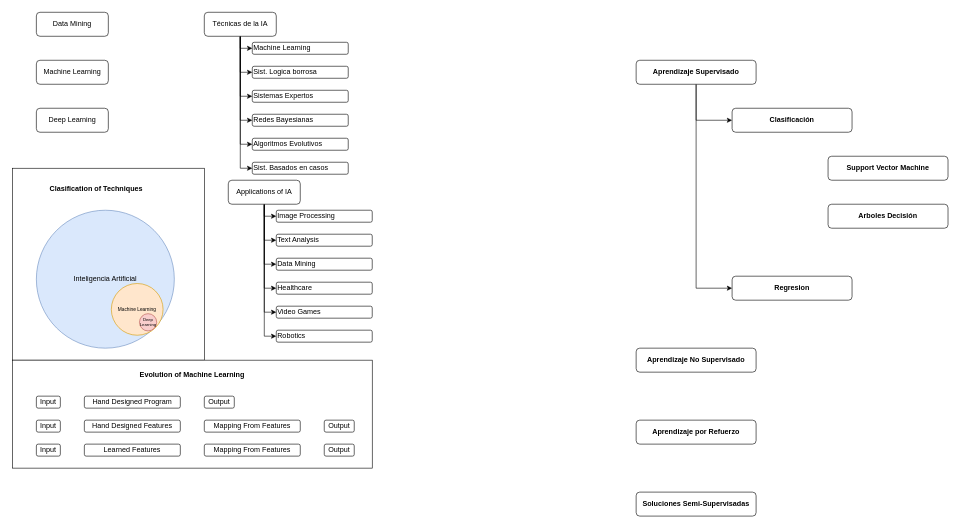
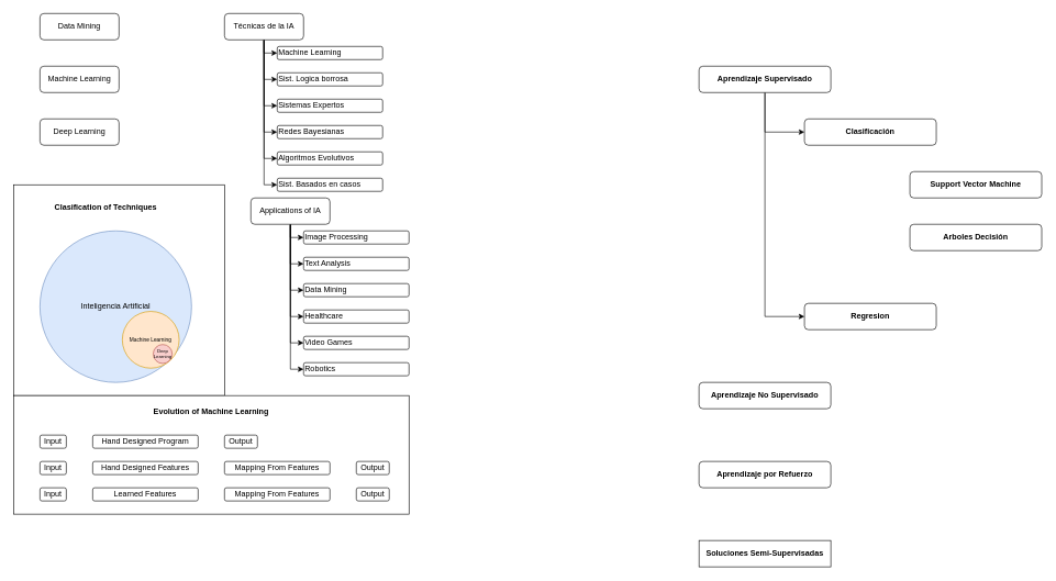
  <mxCell id="0" />
  <mxCell id="1" parent="0" />
  <mxCell id="2" value="Data Mining" style="rounded=1;whiteSpace=wrap;html=1;" vertex="1" parent="1"><mxGeometry x="60" y="20" width="120" height="40" as="geometry" /></mxCell>
  <mxCell id="3" value="Machine Learning" style="rounded=1;whiteSpace=wrap;html=1;" vertex="1" parent="1"><mxGeometry x="60" y="100" width="120" height="40" as="geometry" /></mxCell>
  <mxCell id="4" value="Deep Learning" style="rounded=1;whiteSpace=wrap;html=1;" vertex="1" parent="1"><mxGeometry x="60" y="180" width="120" height="40" as="geometry" /></mxCell>
  <mxCell id="5" style="edgeStyle=orthogonalEdgeStyle;rounded=0;orthogonalLoop=1;jettySize=auto;html=1;exitX=0.5;exitY=1;exitDx=0;exitDy=0;entryX=0;entryY=0.5;entryDx=0;entryDy=0;" edge="1" parent="1" source="11" target="12"><mxGeometry relative="1" as="geometry"><Array as="points"><mxPoint x="400" y="80" /></Array></mxGeometry></mxCell>
  <mxCell id="6" style="edgeStyle=orthogonalEdgeStyle;rounded=0;orthogonalLoop=1;jettySize=auto;html=1;exitX=0.5;exitY=1;exitDx=0;exitDy=0;entryX=0;entryY=0.5;entryDx=0;entryDy=0;" edge="1" parent="1" source="11" target="13"><mxGeometry relative="1" as="geometry" /></mxCell>
  <mxCell id="7" style="edgeStyle=orthogonalEdgeStyle;rounded=0;orthogonalLoop=1;jettySize=auto;html=1;exitX=0.5;exitY=1;exitDx=0;exitDy=0;entryX=0;entryY=0.5;entryDx=0;entryDy=0;" edge="1" parent="1" source="11" target="14"><mxGeometry relative="1" as="geometry" /></mxCell>
  <mxCell id="8" style="edgeStyle=orthogonalEdgeStyle;rounded=0;orthogonalLoop=1;jettySize=auto;html=1;exitX=0.5;exitY=1;exitDx=0;exitDy=0;entryX=0;entryY=0.5;entryDx=0;entryDy=0;" edge="1" parent="1" source="11" target="15"><mxGeometry relative="1" as="geometry" /></mxCell>
  <mxCell id="9" style="edgeStyle=orthogonalEdgeStyle;rounded=0;orthogonalLoop=1;jettySize=auto;html=1;exitX=0.5;exitY=1;exitDx=0;exitDy=0;entryX=0;entryY=0.5;entryDx=0;entryDy=0;" edge="1" parent="1" source="11" target="16"><mxGeometry relative="1" as="geometry" /></mxCell>
  <mxCell id="10" style="edgeStyle=orthogonalEdgeStyle;rounded=0;orthogonalLoop=1;jettySize=auto;html=1;exitX=0.5;exitY=1;exitDx=0;exitDy=0;entryX=0;entryY=0.5;entryDx=0;entryDy=0;" edge="1" parent="1" source="11" target="17"><mxGeometry relative="1" as="geometry" /></mxCell>
  <mxCell id="11" value="Técnicas de la IA" style="rounded=1;whiteSpace=wrap;html=1;" vertex="1" parent="1"><mxGeometry x="340" y="20" width="120" height="40" as="geometry" /></mxCell>
  <mxCell id="12" value="Machine Learning" style="rounded=1;whiteSpace=wrap;html=1;align=left;" vertex="1" parent="1"><mxGeometry x="420" y="70" width="160" height="20" as="geometry" /></mxCell>
  <mxCell id="13" value="Sist. Logica borrosa" style="rounded=1;whiteSpace=wrap;html=1;align=left;" vertex="1" parent="1"><mxGeometry x="420" y="110" width="160" height="20" as="geometry" /></mxCell>
  <mxCell id="14" value="Sistemas Expertos" style="rounded=1;whiteSpace=wrap;html=1;align=left;" vertex="1" parent="1"><mxGeometry x="420" y="150" width="160" height="20" as="geometry" /></mxCell>
  <mxCell id="15" value="Redes Bayesianas" style="rounded=1;whiteSpace=wrap;html=1;align=left;" vertex="1" parent="1"><mxGeometry x="420" y="190" width="160" height="20" as="geometry" /></mxCell>
  <mxCell id="16" value="Algoritmos Evolutivos" style="rounded=1;whiteSpace=wrap;html=1;align=left;" vertex="1" parent="1"><mxGeometry x="420" y="230" width="160" height="20" as="geometry" /></mxCell>
  <mxCell id="17" value="Sist. Basados en casos" style="rounded=1;whiteSpace=wrap;html=1;align=left;" vertex="1" parent="1"><mxGeometry x="420" y="270" width="160" height="20" as="geometry" /></mxCell>
  <mxCell id="18" value="" style="group" vertex="1" connectable="0" parent="1"><mxGeometry y="290" width="320" height="310" as="geometry" x="20" /></mxCell>
  <mxCell id="19" value="" style="group" vertex="1" connectable="0" parent="18"><mxGeometry x="40" y="60" width="280" height="250" as="geometry" /></mxCell>
  <mxCell id="20" value="" style="rounded=0;whiteSpace=wrap;html=1;fontSize=12;" vertex="1" parent="19"><mxGeometry x="-40" y="-70" width="320" height="320" as="geometry" /></mxCell>
  <mxCell id="21" value="Inteligencia Artificial" style="ellipse;whiteSpace=wrap;html=1;aspect=fixed;align=center;labelPosition=center;verticalLabelPosition=middle;verticalAlign=middle;fillColor=#dae8fc;strokeColor=#6c8ebf;" vertex="1" parent="19"><mxGeometry width="230" height="230" as="geometry" /></mxCell>
  <mxCell id="22" value="Machine Learning" style="ellipse;whiteSpace=wrap;html=1;aspect=fixed;align=center;labelPosition=center;verticalLabelPosition=middle;verticalAlign=middle;fontSize=8;fillColor=#ffe6cc;strokeColor=#d79b00;" vertex="1" parent="19"><mxGeometry x="125" y="122.188" width="86.25" height="86.25" as="geometry" /></mxCell>
  <mxCell id="23" value="Deep Learning" style="ellipse;whiteSpace=wrap;html=1;aspect=fixed;fontSize=7;fillColor=#f8cecc;strokeColor=#b85450;" vertex="1" parent="19"><mxGeometry x="171.875" y="172.5" width="28.75" height="28.75" as="geometry" /></mxCell>
  <mxCell id="24" value="Clasification of Techniques" style="text;html=1;strokeColor=none;fillColor=none;align=center;verticalAlign=middle;whiteSpace=wrap;rounded=0;fontSize=12;fontStyle=1" vertex="1" parent="18"><mxGeometry width="280" height="50" as="geometry" /></mxCell>
  <mxCell id="25" value="" style="group" vertex="1" connectable="0" parent="1"><mxGeometry y="600" width="600" height="180" as="geometry" x="20" /></mxCell>
  <mxCell id="26" value="" style="rounded=0;whiteSpace=wrap;html=1;fontSize=12;" vertex="1" parent="25"><mxGeometry width="600" height="180" as="geometry" /></mxCell>
  <mxCell id="27" value="Output" style="rounded=1;whiteSpace=wrap;html=1;fontSize=12;" vertex="1" parent="25"><mxGeometry x="320" y="60" width="50" height="20" as="geometry" /></mxCell>
  <mxCell id="28" value="Input" style="rounded=1;whiteSpace=wrap;html=1;fontSize=12;" vertex="1" parent="25"><mxGeometry x="40" y="60" width="40" height="20" as="geometry" /></mxCell>
  <mxCell id="29" value="Hand Designed Program" style="rounded=1;whiteSpace=wrap;html=1;fontSize=12;" vertex="1" parent="25"><mxGeometry x="120" y="60" width="160" height="20" as="geometry" /></mxCell>
  <mxCell id="30" value="Input" style="rounded=1;whiteSpace=wrap;html=1;fontSize=12;" vertex="1" parent="25"><mxGeometry x="40" y="100" width="40" height="20" as="geometry" /></mxCell>
  <mxCell id="31" value="Hand Designed Features" style="rounded=1;whiteSpace=wrap;html=1;fontSize=12;" vertex="1" parent="25"><mxGeometry x="120" y="100" width="160" height="20" as="geometry" /></mxCell>
  <mxCell id="32" value="Mapping From Features" style="rounded=1;whiteSpace=wrap;html=1;fontSize=12;" vertex="1" parent="25"><mxGeometry x="320" y="100" width="160" height="20" as="geometry" /></mxCell>
  <mxCell id="33" value="Output" style="rounded=1;whiteSpace=wrap;html=1;fontSize=12;" vertex="1" parent="25"><mxGeometry x="520" y="100" width="50" height="20" as="geometry" /></mxCell>
  <mxCell id="34" value="Input" style="rounded=1;whiteSpace=wrap;html=1;fontSize=12;" vertex="1" parent="25"><mxGeometry x="40" y="140" width="40" height="20" as="geometry" /></mxCell>
  <mxCell id="35" value="Learned Features" style="rounded=1;whiteSpace=wrap;html=1;fontSize=12;" vertex="1" parent="25"><mxGeometry x="120" y="140" width="160" height="20" as="geometry" /></mxCell>
  <mxCell id="36" value="Mapping From Features" style="rounded=1;whiteSpace=wrap;html=1;fontSize=12;" vertex="1" parent="25"><mxGeometry x="320" y="140" width="160" height="20" as="geometry" /></mxCell>
  <mxCell id="37" value="Output" style="rounded=1;whiteSpace=wrap;html=1;fontSize=12;" vertex="1" parent="25"><mxGeometry x="520" y="140" width="50" height="20" as="geometry" /></mxCell>
  <mxCell id="38" value="Evolution of Machine Learning" style="text;html=1;strokeColor=none;fillColor=none;align=center;verticalAlign=middle;whiteSpace=wrap;rounded=0;fontSize=12;fontStyle=1" vertex="1" parent="25"><mxGeometry x="40" width="520" height="50" as="geometry" /></mxCell>
  <mxCell id="39" style="edgeStyle=orthogonalEdgeStyle;rounded=0;orthogonalLoop=1;jettySize=auto;html=1;exitX=0.5;exitY=1;exitDx=0;exitDy=0;entryX=0;entryY=0.5;entryDx=0;entryDy=0;" edge="1" parent="1" source="45" target="46"><mxGeometry relative="1" as="geometry"><Array as="points"><mxPoint x="440" y="360" /></Array></mxGeometry></mxCell>
  <mxCell id="40" style="edgeStyle=orthogonalEdgeStyle;rounded=0;orthogonalLoop=1;jettySize=auto;html=1;exitX=0.5;exitY=1;exitDx=0;exitDy=0;entryX=0;entryY=0.5;entryDx=0;entryDy=0;" edge="1" parent="1" source="45" target="47"><mxGeometry relative="1" as="geometry" /></mxCell>
  <mxCell id="41" style="edgeStyle=orthogonalEdgeStyle;rounded=0;orthogonalLoop=1;jettySize=auto;html=1;exitX=0.5;exitY=1;exitDx=0;exitDy=0;entryX=0;entryY=0.5;entryDx=0;entryDy=0;" edge="1" parent="1" source="45" target="48"><mxGeometry relative="1" as="geometry" /></mxCell>
  <mxCell id="42" style="edgeStyle=orthogonalEdgeStyle;rounded=0;orthogonalLoop=1;jettySize=auto;html=1;exitX=0.5;exitY=1;exitDx=0;exitDy=0;entryX=0;entryY=0.5;entryDx=0;entryDy=0;" edge="1" parent="1" source="45" target="49"><mxGeometry relative="1" as="geometry" /></mxCell>
  <mxCell id="43" style="edgeStyle=orthogonalEdgeStyle;rounded=0;orthogonalLoop=1;jettySize=auto;html=1;exitX=0.5;exitY=1;exitDx=0;exitDy=0;entryX=0;entryY=0.5;entryDx=0;entryDy=0;" edge="1" parent="1" source="45" target="50"><mxGeometry relative="1" as="geometry" /></mxCell>
  <mxCell id="44" style="edgeStyle=orthogonalEdgeStyle;rounded=0;orthogonalLoop=1;jettySize=auto;html=1;exitX=0.5;exitY=1;exitDx=0;exitDy=0;entryX=0;entryY=0.5;entryDx=0;entryDy=0;" edge="1" parent="1" source="45" target="51"><mxGeometry relative="1" as="geometry" /></mxCell>
  <mxCell id="45" value="Applications of IA" style="rounded=1;whiteSpace=wrap;html=1;" vertex="1" parent="1"><mxGeometry x="380" y="300" width="120" height="40" as="geometry" /></mxCell>
  <mxCell id="46" value="Image Processing" style="rounded=1;whiteSpace=wrap;html=1;align=left;" vertex="1" parent="1"><mxGeometry x="460" y="350" width="160" height="20" as="geometry" /></mxCell>
  <mxCell id="47" value="Text Analysis" style="rounded=1;whiteSpace=wrap;html=1;align=left;" vertex="1" parent="1"><mxGeometry x="460" y="390" width="160" height="20" as="geometry" /></mxCell>
  <mxCell id="48" value="Data Mining" style="rounded=1;whiteSpace=wrap;html=1;align=left;" vertex="1" parent="1"><mxGeometry x="460" y="430" width="160" height="20" as="geometry" /></mxCell>
  <mxCell id="49" value="Healthcare" style="rounded=1;whiteSpace=wrap;html=1;align=left;" vertex="1" parent="1"><mxGeometry x="460" y="470" width="160" height="20" as="geometry" /></mxCell>
  <mxCell id="50" value="Video Games" style="rounded=1;whiteSpace=wrap;html=1;align=left;" vertex="1" parent="1"><mxGeometry x="460" y="510" width="160" height="20" as="geometry" /></mxCell>
  <mxCell id="51" value="Robotics" style="rounded=1;whiteSpace=wrap;html=1;align=left;" vertex="1" parent="1"><mxGeometry x="460" y="550" width="160" height="20" as="geometry" /></mxCell>
  <mxCell id="52" style="edgeStyle=orthogonalEdgeStyle;rounded=0;orthogonalLoop=1;jettySize=auto;html=1;exitX=0.5;exitY=1;exitDx=0;exitDy=0;entryX=0;entryY=0.5;entryDx=0;entryDy=0;fontSize=12;" edge="1" parent="1" source="54" target="58"><mxGeometry relative="1" as="geometry" /></mxCell>
  <mxCell id="53" style="edgeStyle=orthogonalEdgeStyle;rounded=0;orthogonalLoop=1;jettySize=auto;html=1;exitX=0.5;exitY=1;exitDx=0;exitDy=0;entryX=0;entryY=0.5;entryDx=0;entryDy=0;fontSize=12;" edge="1" parent="1" source="54" target="59"><mxGeometry relative="1" as="geometry" /></mxCell>
  <mxCell id="54" value="Aprendizaje Supervisado" style="rounded=1;whiteSpace=wrap;html=1;fontSize=12;fontStyle=1" vertex="1" parent="1"><mxGeometry x="1060" y="100" width="200" height="40" as="geometry" /></mxCell>
  <mxCell id="55" value="Aprendizaje No Supervisado" style="rounded=1;whiteSpace=wrap;html=1;fontSize=12;fontStyle=1" vertex="1" parent="1"><mxGeometry x="1060" y="580" width="200" height="40" as="geometry" /></mxCell>
  <mxCell id="56" value="Aprendizaje por Refuerzo" style="rounded=1;whiteSpace=wrap;html=1;fontSize=12;fontStyle=1" vertex="1" parent="1"><mxGeometry x="1060" y="700" width="200" height="40" as="geometry" /></mxCell>
- <mxCell id="57" value="Soluciones Semi-Supervisadas" style="rounded=1;whiteSpace=wrap;html=1;fontSize=12;fontStyle=1" vertex="1" parent="1"><mxGeometry x="1060" y="820" width="200" height="40" as="geometry" /></mxCell>
+ <mxCell id="57" value="Soluciones Semi-Supervisadas" style="whiteSpace=wrap;html=1;fontSize=12;fontStyle=1;rounded=0;" vertex="1" parent="1"><mxGeometry x="1060" y="820" width="200" height="40" as="geometry" /></mxCell>
  <mxCell id="58" value="Clasificación" style="rounded=1;whiteSpace=wrap;html=1;fontSize=12;fontStyle=1" vertex="1" parent="1"><mxGeometry x="1220" y="180" width="200" height="40" as="geometry" /></mxCell>
  <mxCell id="59" value="Regresion" style="rounded=1;whiteSpace=wrap;html=1;fontSize=12;fontStyle=1" vertex="1" parent="1"><mxGeometry x="1220" y="460" width="200" height="40" as="geometry" /></mxCell>
  <mxCell id="60" value="Support Vector Machine" style="rounded=1;whiteSpace=wrap;html=1;fontSize=12;fontStyle=1" vertex="1" parent="1"><mxGeometry x="1380" y="260" width="200" height="40" as="geometry" /></mxCell>
  <mxCell id="61" value="Arboles Decisión" style="rounded=1;whiteSpace=wrap;html=1;fontSize=12;fontStyle=1" vertex="1" parent="1"><mxGeometry x="1380" y="340" width="200" height="40" as="geometry" /></mxCell>
